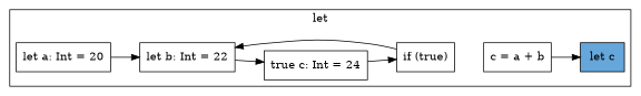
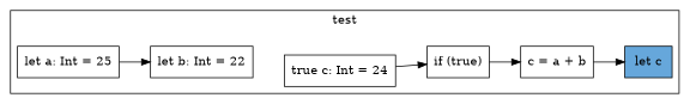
  digraph {
    rankdir=LR
    node [shape=box]
-   n1 [label="let a: Int = 20"]
+   n1 [label="let a: Int = 25"]
    n2 [label="let b: Int = 22"]
    n3 [label="true c: Int = 24"]
    n4 [label="if (true)"]
    n5 [label="c = a + b"]
    n6 [fillcolor="#66A7DB" label="let c" style=filled]
    subgraph cluster_1 {
-     label=let
+     label=test
      n1
      n2
      n3
      n4
      n5
      n6
    }
    n1 -> n2
-   n2 -> n3
    n3 -> n4
-   n4 -> n2
+   n4 -> n5
    n5 -> n6
  }
